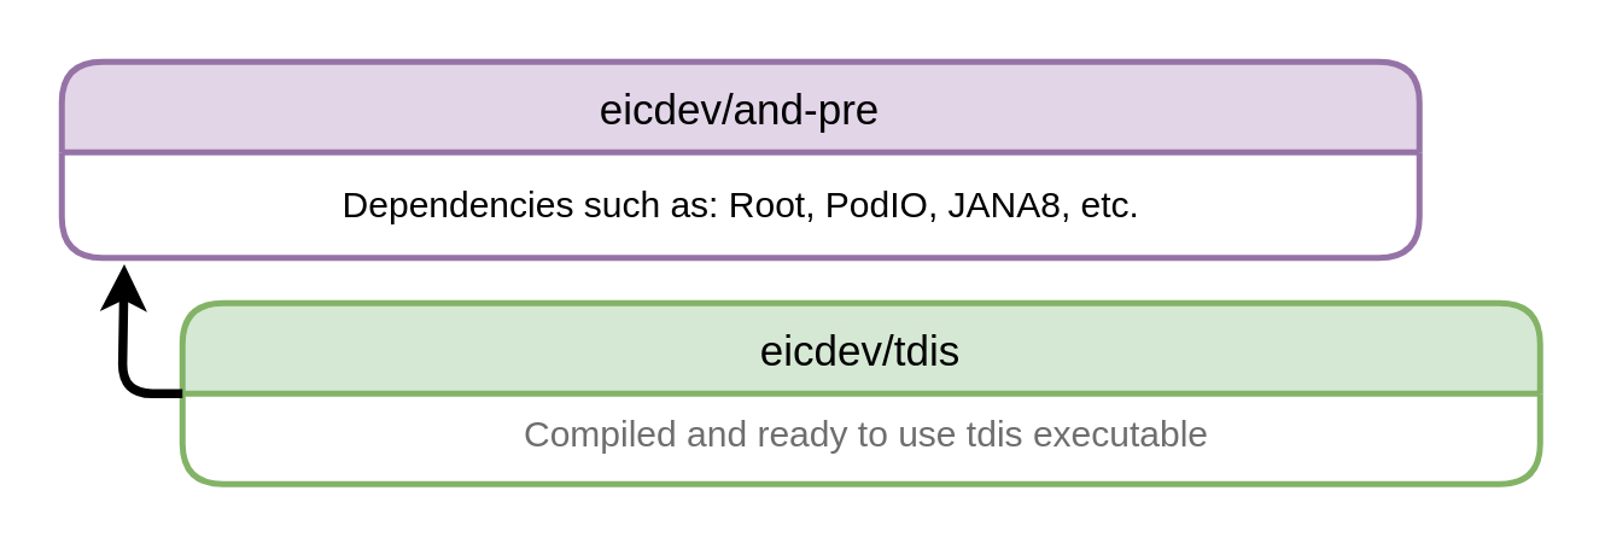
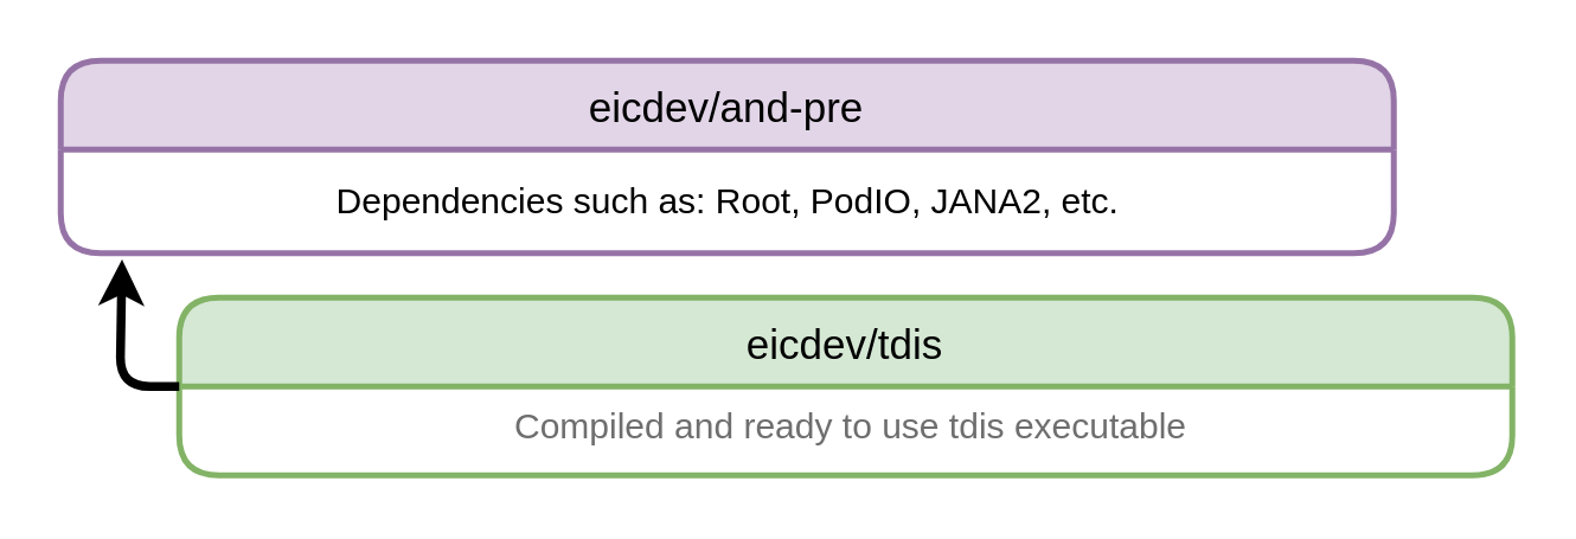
  <mxCell id="0" />
  <mxCell id="1" parent="0" />
  <mxCell id="2" value="eicdev/and-pre" style="swimlane;childLayout=stackLayout;horizontal=1;startSize=30;horizontalStack=0;fillColor=#e1d5e7;rounded=1;fontSize=14;fontStyle=0;strokeWidth=2;resizeParent=0;resizeLast=1;shadow=0;dashed=0;align=center;strokeColor=#9673a6;" parent="1" vertex="1"><mxGeometry width="450" height="65" as="geometry" x="20" y="20" /></mxCell>
- <mxCell id="3" value="Dependencies such as: Root, PodIO, JANA8, etc." style="text;html=1;align=center;verticalAlign=middle;resizable=0;points=[];autosize=1;" vertex="1" parent="2"><mxGeometry y="30" width="450" height="35" as="geometry" /></mxCell>
+ <mxCell id="3" value="Dependencies such as: Root, PodIO, JANA2, etc." style="text;html=1;align=center;verticalAlign=middle;resizable=0;points=[];autosize=1;" vertex="1" parent="2"><mxGeometry y="30" width="450" height="35" as="geometry" /></mxCell>
  <mxCell id="4" value="eicdev/tdis" style="swimlane;childLayout=stackLayout;horizontal=1;startSize=30;horizontalStack=0;fillColor=#d5e8d4;rounded=1;fontSize=14;fontStyle=0;strokeWidth=2;resizeParent=0;resizeLast=1;shadow=0;dashed=0;align=center;strokeColor=#82b366;" parent="1" vertex="1"><mxGeometry x="60" y="100" width="450" height="60" as="geometry" /></mxCell>
  <mxCell id="5" value="Compiled and ready to use tdis executable" style="align=center;strokeColor=none;fillColor=none;spacingLeft=4;fontSize=12;verticalAlign=top;resizable=0;rotatable=0;part=1;fontColor=#6E6E6E;" parent="4" vertex="1"><mxGeometry y="30" width="450" height="30" as="geometry" /></mxCell>
  <mxCell id="6" value="" style="endArrow=classic;html=1;strokeWidth=3;exitX=0;exitY=0.5;exitDx=0;exitDy=0;entryX=0.046;entryY=1.061;entryDx=0;entryDy=0;entryPerimeter=0;" parent="1" edge="1" target="3"><mxGeometry width="50" height="50" relative="1" as="geometry"><mxPoint x="60" y="130" as="sourcePoint" /><mxPoint x="30" y="100" as="targetPoint" /><Array as="points"><mxPoint x="40" y="130" /></Array></mxGeometry></mxCell>
